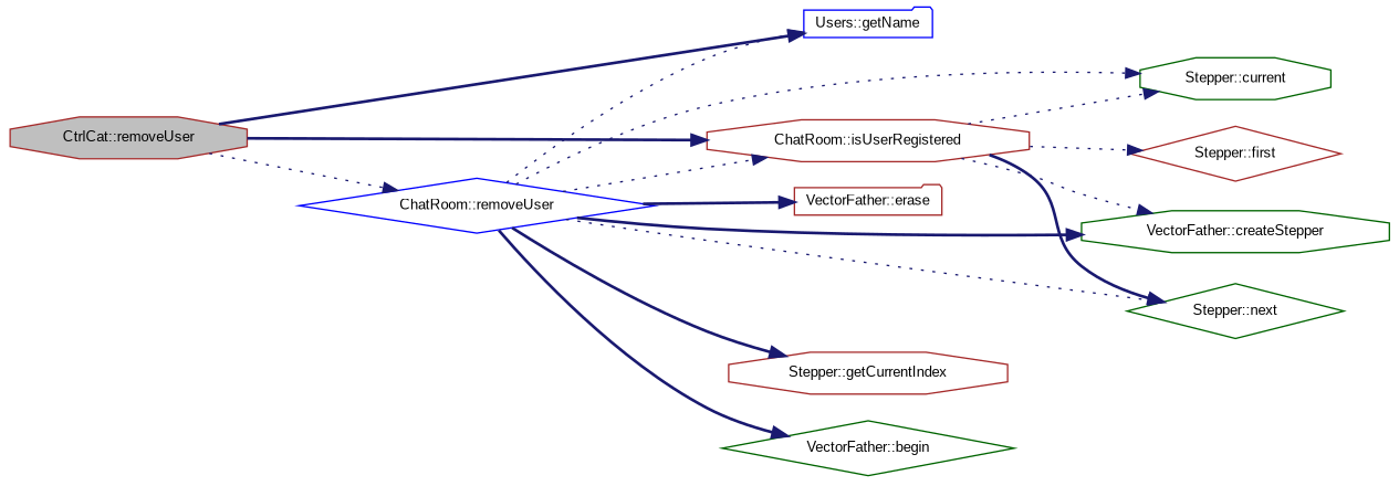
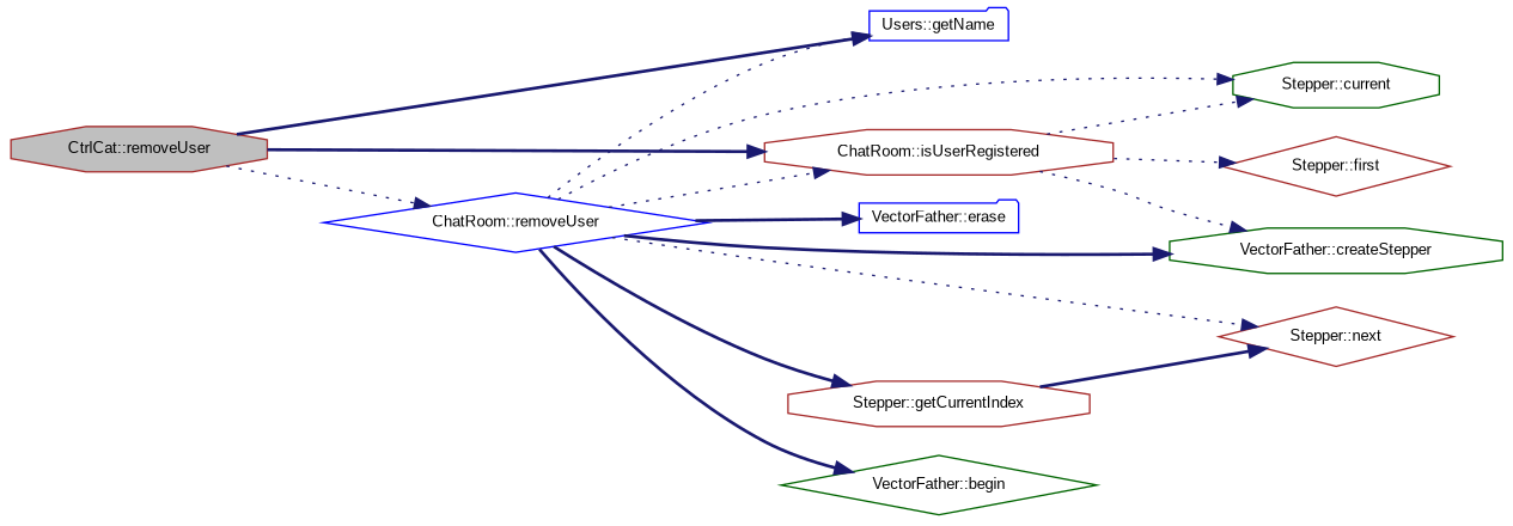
  digraph {
    fontname="Liberation Sans"
    rankdir=LR
    node [color=brown fillcolor=white fontname="Liberation Sans" fontsize=10 shape=octagon style=filled]
    edge [color=midnightblue fontname="Liberation Sans" fontsize=10 labelfontname=Helvetica labelfontsize=10 style=dotted]
    n1 [fillcolor=grey75 fontcolor=black height=0.2 label="CtrlCat::removeUser" width=0.4]
    n2 [color=blue height=0.2 label="Users::getName" shape=folder width=0.4]
    n3 [height=0.2 label="ChatRoom::isUserRegistered" width=0.4]
    n4 [color=blue height=0.2 label="ChatRoom::removeUser" shape=diamond width=0.4]
    n5 [color=darkgreen height=0.2 label="VectorFather::createStepper" width=0.4]
    n6 [color=darkgreen height=0.2 label="Stepper::current" width=0.4]
    n7 [height=0.2 label="Stepper::first" shape=diamond width=0.4]
-   n8 [color=darkgreen height=0.2 label="Stepper::next" shape=diamond width=0.4]
+   n8 [height=0.2 label="Stepper::next" shape=diamond width=0.4]
    n9 [color=darkgreen height=0.2 label="VectorFather::begin" shape=diamond width=0.4]
-   n10 [height=0.2 label="VectorFather::erase" shape=folder width=0.4]
+   n10 [color=blue height=0.2 label="VectorFather::erase" shape=folder width=0.4]
    n11 [height=0.2 label="Stepper::getCurrentIndex" width=0.4]
    n1 -> n2 [style=bold]
    n1 -> n3 [style=bold]
    n1 -> n4
    n3 -> n5
    n3 -> n6
    n3 -> n7
-   n3 -> n8 [style=bold]
+   n11 -> n8 [style=bold]
    n4 -> n2
    n4 -> n3
    n4 -> n5 [style=bold]
    n4 -> n6
    n4 -> n8
    n4 -> n9 [style=bold]
    n4 -> n10 [style=bold]
    n4 -> n11 [style=bold]
  }
